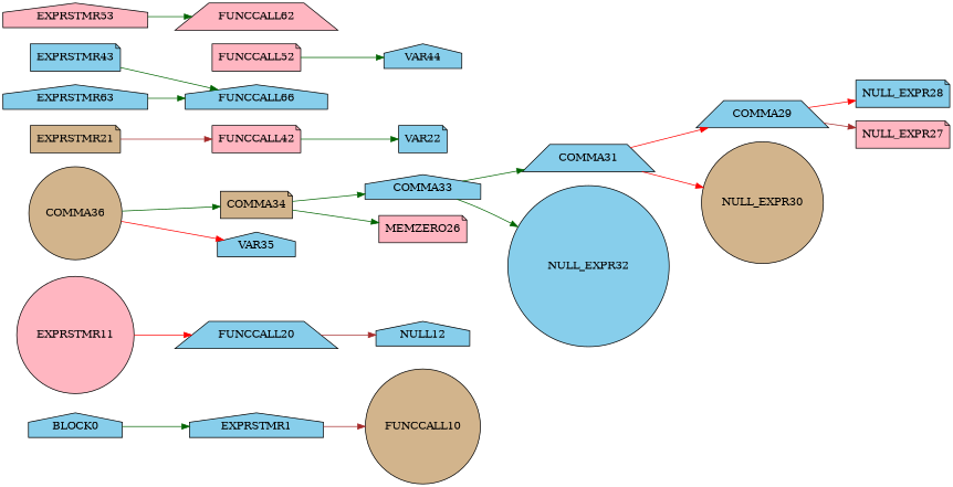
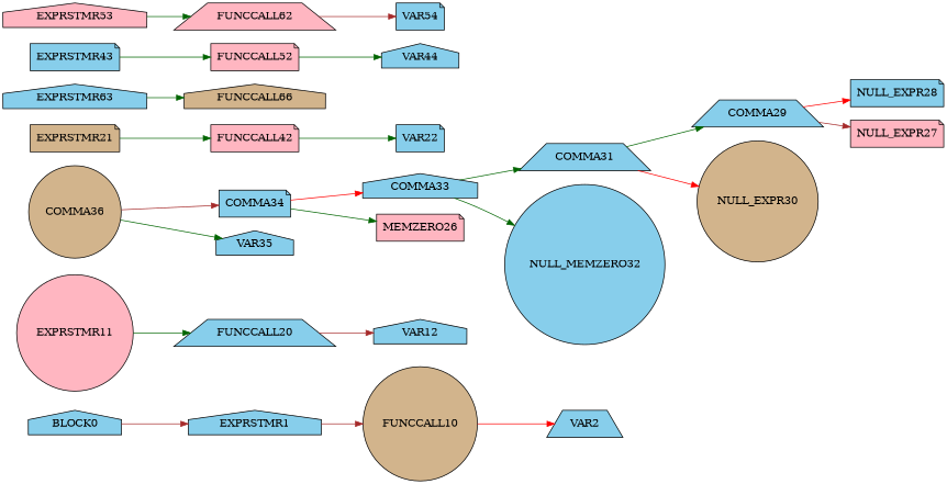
  digraph {
    rankdir=LR
    node [fillcolor=skyblue shape=note style=filled]
    edge [color=darkgreen]
    FUNCCALL10 [fillcolor=tan shape=circle]
+   VAR2 [shape=trapezium]
    EXPRSTMR1 [shape=house]
    FUNCCALL20 [shape=trapezium]
-   VAR12 [shape=house label=NULL12]
+   VAR12 [shape=house]
    EXPRSTMR11 [fillcolor=lightpink shape=circle]
    COMMA29 [shape=trapezium]
    NULL_EXPR28
    NULL_EXPR27 [fillcolor=lightpink]
    COMMA31 [shape=trapezium]
    NULL_EXPR30 [fillcolor=tan shape=circle]
    COMMA33 [shape=house]
-   NULL_EXPR32 [shape=circle]
-   COMMA34 [fillcolor=tan]
+   NULL_EXPR32 [shape=circle label=NULL_MEMZERO32]
+   COMMA34
    MEMZERO26 [fillcolor=lightpink]
    COMMA36 [fillcolor=tan shape=circle]
    VAR35 [shape=house]
    FUNCCALL42 [fillcolor=lightpink]
    VAR22
    EXPRSTMR21 [fillcolor=tan]
    FUNCCALL52 [fillcolor=lightpink]
    VAR44 [shape=house]
    EXPRSTMR43
    FUNCCALL62 [fillcolor=lightpink shape=trapezium]
+   VAR54
    EXPRSTMR53 [fillcolor=lightpink shape=house]
-   FUNCCALL66 [shape=house]
+   FUNCCALL66 [fillcolor=tan shape=house]
    EXPRSTMR63 [shape=house]
    BLOCK0 [shape=house]
+   FUNCCALL10 -> VAR2 [color=red]
    EXPRSTMR1 -> FUNCCALL10 [color=brown]
    FUNCCALL20 -> VAR12 [color=brown]
-   EXPRSTMR11 -> FUNCCALL20 [color=red]
+   EXPRSTMR11 -> FUNCCALL20
    COMMA29 -> NULL_EXPR28 [color=red]
    COMMA29 -> NULL_EXPR27 [color=brown]
-   COMMA31 -> COMMA29 [color=red]
+   COMMA31 -> COMMA29
    COMMA31 -> NULL_EXPR30 [color=red]
    COMMA33 -> COMMA31
    COMMA33 -> NULL_EXPR32
-   COMMA34 -> COMMA33
+   COMMA34 -> COMMA33 [color=red]
    COMMA34 -> MEMZERO26
-   COMMA36 -> COMMA34
-   COMMA36 -> VAR35 [color=red]
+   COMMA36 -> COMMA34 [color=brown]
+   COMMA36 -> VAR35
    FUNCCALL42 -> VAR22
-   EXPRSTMR21 -> FUNCCALL42 [color=brown]
+   EXPRSTMR21 -> FUNCCALL42
    FUNCCALL52 -> VAR44
-   EXPRSTMR43 -> FUNCCALL66
+   EXPRSTMR43 -> FUNCCALL52
+   FUNCCALL62 -> VAR54 [color=brown]
    EXPRSTMR53 -> FUNCCALL62
    EXPRSTMR63 -> FUNCCALL66
-   BLOCK0 -> EXPRSTMR1
+   BLOCK0 -> EXPRSTMR1 [color=brown]
  }
